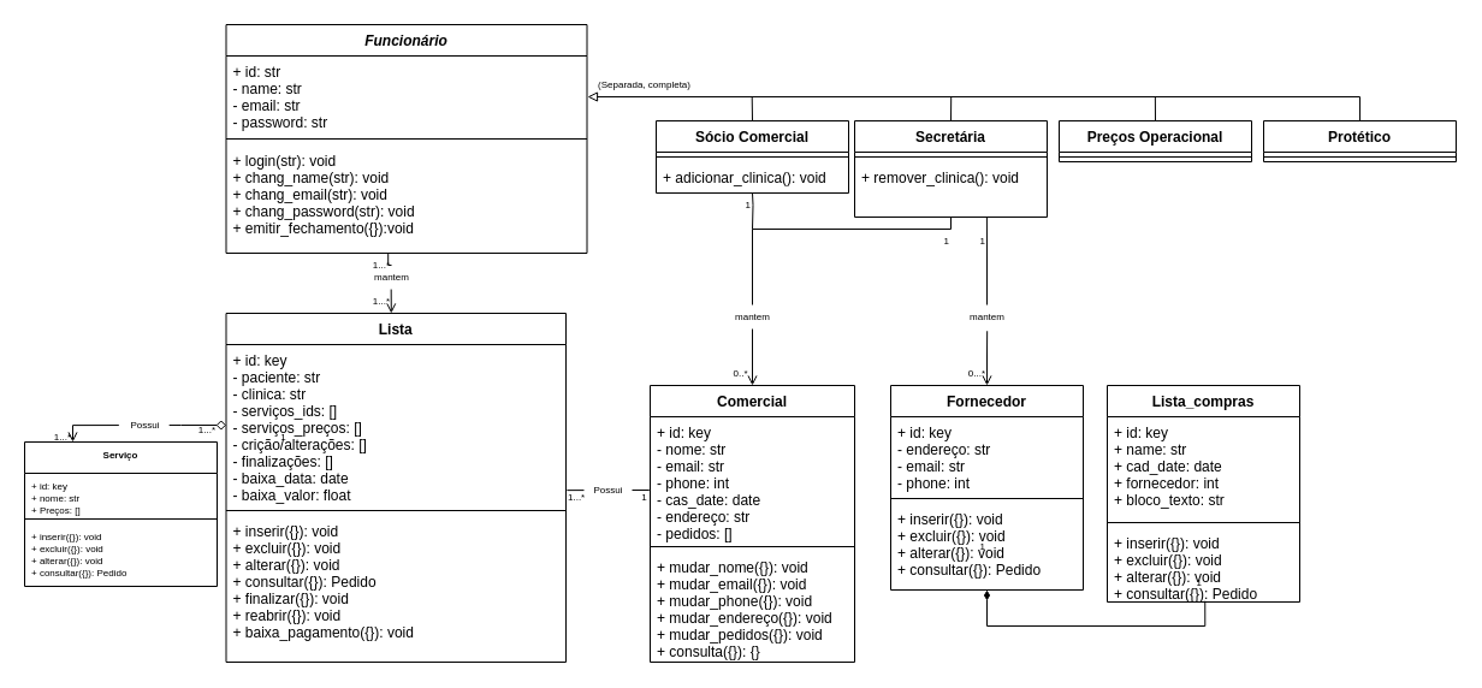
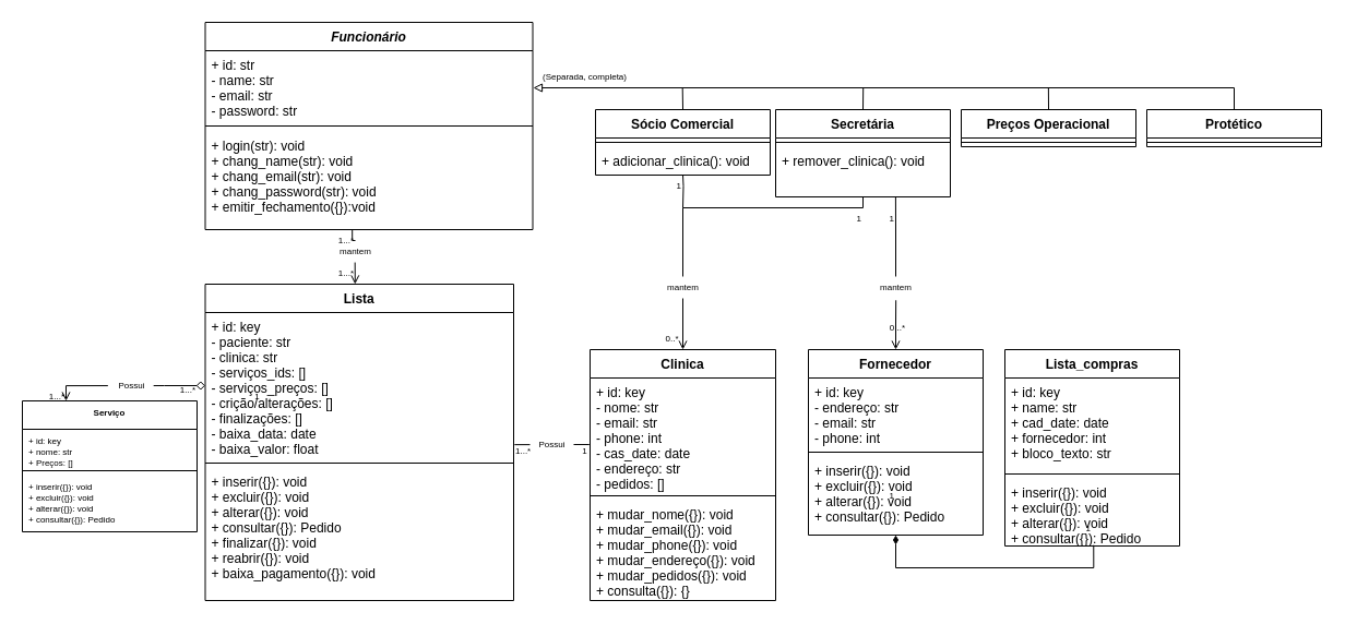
  <mxCell id="0" />
  <mxCell id="1" parent="0" />
  <mxCell id="2" value="1" style="text;html=1;align=right;verticalAlign=middle;resizable=0;points=[];autosize=1;strokeColor=none;fillColor=none;fontSize=8;" vertex="1" parent="1"><mxGeometry x="800" y="190" width="20" height="20" as="geometry" /></mxCell>
  <mxCell id="3" value="1" style="text;html=1;align=right;verticalAlign=middle;resizable=0;points=[];autosize=1;strokeColor=none;fillColor=none;fontSize=8;" vertex="1" parent="1"><mxGeometry x="770" y="190" width="20" height="20" as="geometry" /></mxCell>
  <mxCell id="4" value="1...*" style="text;html=1;align=right;verticalAlign=middle;resizable=0;points=[];autosize=1;strokeColor=none;fillColor=none;fontSize=8;" vertex="1" parent="1"><mxGeometry x="295" y="240" width="30" height="20" as="geometry" /></mxCell>
  <mxCell id="5" value="1" style="text;html=1;align=center;verticalAlign=middle;resizable=0;points=[];autosize=1;strokeColor=none;fillColor=none;fontSize=8;" vertex="1" parent="1"><mxGeometry x="525" y="403" width="20" height="20" as="geometry" /></mxCell>
  <mxCell id="6" value="Funcionário" style="swimlane;fontStyle=3;align=center;verticalAlign=top;childLayout=stackLayout;horizontal=1;startSize=26;horizontalStack=0;resizeParent=1;resizeParentMax=0;resizeLast=0;collapsible=1;marginBottom=0;" parent="1" vertex="1"><mxGeometry x="187.5" y="20" width="300" height="190" as="geometry" /></mxCell>
  <mxCell id="7" value="+ id: str&#10;- name: str&#10;- email: str&#10;- password: str " style="text;strokeColor=none;fillColor=none;align=left;verticalAlign=top;spacingLeft=4;spacingRight=4;overflow=hidden;rotatable=0;points=[[0,0.5],[1,0.5]];portConstraint=eastwest;" parent="6" vertex="1"><mxGeometry y="26" width="300" height="64" as="geometry" /></mxCell>
  <mxCell id="8" value="" style="line;strokeWidth=1;fillColor=none;align=left;verticalAlign=middle;spacingTop=-1;spacingLeft=3;spacingRight=3;rotatable=0;labelPosition=right;points=[];portConstraint=eastwest;" parent="6" vertex="1"><mxGeometry y="90" width="300" height="10" as="geometry" /></mxCell>
  <mxCell id="9" value="+ login(str): void&#10;+ chang_name(str): void&#10;+ chang_email(str): void&#10;+ chang_password(str): void&#10;+ emitir_fechamento({}):void" style="text;strokeColor=none;fillColor=none;align=left;verticalAlign=top;spacingLeft=4;spacingRight=4;overflow=hidden;rotatable=0;points=[[0,0.5],[1,0.5]];portConstraint=eastwest;" parent="6" vertex="1"><mxGeometry y="100" width="300" height="90" as="geometry" /></mxCell>
  <mxCell id="10" style="edgeStyle=orthogonalEdgeStyle;rounded=0;orthogonalLoop=1;jettySize=auto;html=1;exitX=0.5;exitY=0;exitDx=0;exitDy=0;labelBackgroundColor=#FFFFFF;fontSize=8;startArrow=none;startFill=0;endArrow=none;endFill=0;strokeColor=#030303;" edge="1" parent="1" source="11"><mxGeometry relative="1" as="geometry"><mxPoint x="624.69" y="80" as="targetPoint" /></mxGeometry></mxCell>
  <mxCell id="11" value="Sócio Comercial" style="swimlane;fontStyle=1;align=center;verticalAlign=top;childLayout=stackLayout;horizontal=1;startSize=26;horizontalStack=0;resizeParent=1;resizeParentMax=0;resizeLast=0;collapsible=1;marginBottom=0;" vertex="1" parent="1"><mxGeometry x="545" y="100" width="160" height="60" as="geometry" /></mxCell>
  <mxCell id="12" value="" style="line;strokeWidth=1;fillColor=none;align=left;verticalAlign=middle;spacingTop=-1;spacingLeft=3;spacingRight=3;rotatable=0;labelPosition=right;points=[];portConstraint=eastwest;" vertex="1" parent="11"><mxGeometry y="26" width="160" height="8" as="geometry" /></mxCell>
  <mxCell id="13" value="+ adicionar_clinica(): void" style="text;strokeColor=none;fillColor=none;align=left;verticalAlign=top;spacingLeft=4;spacingRight=4;overflow=hidden;rotatable=0;points=[[0,0.5],[1,0.5]];portConstraint=eastwest;" vertex="1" parent="11"><mxGeometry y="34" width="160" height="26" as="geometry" /></mxCell>
  <mxCell id="14" style="edgeStyle=orthogonalEdgeStyle;rounded=0;orthogonalLoop=1;jettySize=auto;html=1;exitX=0.5;exitY=0;exitDx=0;exitDy=0;labelBackgroundColor=#FFFFFF;fontSize=8;startArrow=none;startFill=0;endArrow=none;endFill=0;strokeColor=#030303;" edge="1" parent="1" source="15"><mxGeometry relative="1" as="geometry"><mxPoint x="959.862" y="80" as="targetPoint" /></mxGeometry></mxCell>
  <mxCell id="15" value="Preços Operacional" style="swimlane;fontStyle=1;align=center;verticalAlign=top;childLayout=stackLayout;horizontal=1;startSize=26;horizontalStack=0;resizeParent=1;resizeParentMax=0;resizeLast=0;collapsible=1;marginBottom=0;" vertex="1" parent="1"><mxGeometry x="880" y="100" width="160" height="34" as="geometry" /></mxCell>
  <mxCell id="16" value="" style="line;strokeWidth=1;fillColor=none;align=left;verticalAlign=middle;spacingTop=-1;spacingLeft=3;spacingRight=3;rotatable=0;labelPosition=right;points=[];portConstraint=eastwest;" vertex="1" parent="15"><mxGeometry y="26" width="160" height="8" as="geometry" /></mxCell>
  <mxCell id="17" style="edgeStyle=orthogonalEdgeStyle;rounded=0;orthogonalLoop=1;jettySize=auto;html=1;exitX=0.5;exitY=1;exitDx=0;exitDy=0;labelBackgroundColor=#FFFFFF;fontSize=8;startArrow=none;startFill=0;endArrow=open;endFill=0;strokeColor=#030303;" edge="1" parent="1" source="62" target="26"><mxGeometry relative="1" as="geometry"><Array as="points" /></mxGeometry></mxCell>
  <mxCell id="18" style="edgeStyle=orthogonalEdgeStyle;rounded=0;orthogonalLoop=1;jettySize=auto;html=1;exitX=0.5;exitY=0;exitDx=0;exitDy=0;labelBackgroundColor=#FFFFFF;fontSize=8;startArrow=none;startFill=0;endArrow=none;endFill=0;strokeColor=#030303;" edge="1" parent="1" source="19"><mxGeometry relative="1" as="geometry"><mxPoint x="790.207" y="80" as="targetPoint" /></mxGeometry></mxCell>
  <mxCell id="19" value="Secretária" style="swimlane;fontStyle=1;align=center;verticalAlign=top;childLayout=stackLayout;horizontal=1;startSize=26;horizontalStack=0;resizeParent=1;resizeParentMax=0;resizeLast=0;collapsible=1;marginBottom=0;" vertex="1" parent="1"><mxGeometry x="710" y="100" width="160" height="80" as="geometry" /></mxCell>
  <mxCell id="20" value="" style="line;strokeWidth=1;fillColor=none;align=left;verticalAlign=middle;spacingTop=-1;spacingLeft=3;spacingRight=3;rotatable=0;labelPosition=right;points=[];portConstraint=eastwest;" vertex="1" parent="19"><mxGeometry y="26" width="160" height="8" as="geometry" /></mxCell>
  <mxCell id="21" value="+ remover_clinica(): void&#10;" style="text;strokeColor=none;fillColor=none;align=left;verticalAlign=top;spacingLeft=4;spacingRight=4;overflow=hidden;rotatable=0;points=[[0,0.5],[1,0.5]];portConstraint=eastwest;" vertex="1" parent="19"><mxGeometry y="34" width="160" height="46" as="geometry" /></mxCell>
  <mxCell id="22" style="edgeStyle=orthogonalEdgeStyle;rounded=0;orthogonalLoop=1;jettySize=auto;html=1;exitX=0.5;exitY=0;exitDx=0;exitDy=0;labelBackgroundColor=#FFFFFF;fontSize=8;startArrow=none;startFill=0;endArrow=block;endFill=0;strokeColor=#030303;" edge="1" parent="1" source="23"><mxGeometry relative="1" as="geometry"><mxPoint x="488" y="80" as="targetPoint" /><Array as="points"><mxPoint x="1130" y="80" /><mxPoint x="488" y="80" /></Array></mxGeometry></mxCell>
  <mxCell id="23" value="Protético" style="swimlane;fontStyle=1;align=center;verticalAlign=top;childLayout=stackLayout;horizontal=1;startSize=26;horizontalStack=0;resizeParent=1;resizeParentMax=0;resizeLast=0;collapsible=1;marginBottom=0;" vertex="1" parent="1"><mxGeometry x="1050" y="100" width="160" height="34" as="geometry" /></mxCell>
  <mxCell id="24" value="" style="line;strokeWidth=1;fillColor=none;align=left;verticalAlign=middle;spacingTop=-1;spacingLeft=3;spacingRight=3;rotatable=0;labelPosition=right;points=[];portConstraint=eastwest;" vertex="1" parent="23"><mxGeometry y="26" width="160" height="8" as="geometry" /></mxCell>
  <mxCell id="25" style="edgeStyle=orthogonalEdgeStyle;rounded=0;orthogonalLoop=1;jettySize=auto;html=1;labelBackgroundColor=#FFFFFF;fontSize=8;startArrow=none;startFill=0;endArrow=none;endFill=0;strokeColor=#030303;" edge="1" parent="1" target="11"><mxGeometry relative="1" as="geometry"><mxPoint x="625" y="190" as="sourcePoint" /></mxGeometry></mxCell>
- <mxCell id="26" value="Comercial" style="swimlane;fontStyle=1;align=center;verticalAlign=top;childLayout=stackLayout;horizontal=1;startSize=26;horizontalStack=0;resizeParent=1;resizeParentMax=0;resizeLast=0;collapsible=1;marginBottom=0;" vertex="1" parent="1"><mxGeometry x="540" y="320" width="170" height="230" as="geometry" /></mxCell>
+ <mxCell id="26" value="Clinica" style="swimlane;fontStyle=1;align=center;verticalAlign=top;childLayout=stackLayout;horizontal=1;startSize=26;horizontalStack=0;resizeParent=1;resizeParentMax=0;resizeLast=0;collapsible=1;marginBottom=0;" vertex="1" parent="1"><mxGeometry x="540" y="320" width="170" height="230" as="geometry" /></mxCell>
  <mxCell id="27" value="+ id: key&#10;- nome: str&#10;- email: str&#10;- phone: int&#10;- cas_date: date&#10;- endereço: str &#10;- pedidos: []" style="text;strokeColor=none;fillColor=none;align=left;verticalAlign=top;spacingLeft=4;spacingRight=4;overflow=hidden;rotatable=0;points=[[0,0.5],[1,0.5]];portConstraint=eastwest;" vertex="1" parent="26"><mxGeometry y="26" width="170" height="104" as="geometry" /></mxCell>
  <mxCell id="28" value="" style="line;strokeWidth=1;fillColor=none;align=left;verticalAlign=middle;spacingTop=-1;spacingLeft=3;spacingRight=3;rotatable=0;labelPosition=right;points=[];portConstraint=eastwest;" vertex="1" parent="26"><mxGeometry y="130" width="170" height="8" as="geometry" /></mxCell>
  <mxCell id="29" value="+ mudar_nome({}): void&#10;+ mudar_email({}): void&#10;+ mudar_phone({}): void&#10;+ mudar_endereço({}): void&#10;+ mudar_pedidos({}): void&#10;+ consulta({}): {}" style="text;strokeColor=none;fillColor=none;align=left;verticalAlign=top;spacingLeft=4;spacingRight=4;overflow=hidden;rotatable=0;points=[[0,0.5],[1,0.5]];portConstraint=eastwest;" vertex="1" parent="26"><mxGeometry y="138" width="170" height="92" as="geometry" /></mxCell>
  <mxCell id="30" style="edgeStyle=orthogonalEdgeStyle;rounded=0;orthogonalLoop=1;jettySize=auto;html=1;exitX=0.5;exitY=0;exitDx=0;exitDy=0;labelBackgroundColor=#FFFFFF;fontSize=8;startArrow=none;startFill=0;endArrow=none;endFill=0;strokeColor=#030303;entryX=0.449;entryY=1.006;entryDx=0;entryDy=0;entryPerimeter=0;" edge="1" parent="1" source="49" target="9"><mxGeometry relative="1" as="geometry"><mxPoint x="325" y="310" as="targetPoint" /></mxGeometry></mxCell>
  <mxCell id="31" style="edgeStyle=orthogonalEdgeStyle;rounded=0;orthogonalLoop=1;jettySize=auto;html=1;exitX=1;exitY=0.5;exitDx=0;exitDy=0;entryX=-0.004;entryY=0.582;entryDx=0;entryDy=0;labelBackgroundColor=#FFFFFF;fontSize=8;startArrow=none;startFill=0;endArrow=none;endFill=0;strokeColor=#030303;entryPerimeter=0;" edge="1" parent="1" source="60" target="27"><mxGeometry relative="1" as="geometry" /></mxCell>
  <mxCell id="32" value="Lista" style="swimlane;fontStyle=1;align=center;verticalAlign=top;childLayout=stackLayout;horizontal=1;startSize=26;horizontalStack=0;resizeParent=1;resizeParentMax=0;resizeLast=0;collapsible=1;marginBottom=0;" vertex="1" parent="1"><mxGeometry x="187.5" y="260" width="282.5" height="290" as="geometry" /></mxCell>
  <mxCell id="33" value="+ id: key&#10;- paciente: str&#10;- clinica: str&#10;- serviços_ids: []&#10;- serviços_preços: []&#10;- crição/alterações: []&#10;- finalizações: []&#10;- baixa_data: date&#10;- baixa_valor: float" style="text;strokeColor=none;fillColor=none;align=left;verticalAlign=top;spacingLeft=4;spacingRight=4;overflow=hidden;rotatable=0;points=[[0,0.5],[1,0.5]];portConstraint=eastwest;" vertex="1" parent="32"><mxGeometry y="26" width="282.5" height="134" as="geometry" /></mxCell>
  <mxCell id="34" value="" style="line;strokeWidth=1;fillColor=none;align=left;verticalAlign=middle;spacingTop=-1;spacingLeft=3;spacingRight=3;rotatable=0;labelPosition=right;points=[];portConstraint=eastwest;" vertex="1" parent="32"><mxGeometry y="160" width="282.5" height="8" as="geometry" /></mxCell>
  <mxCell id="35" value="+ inserir({}): void&#10;+ excluir({}): void&#10;+ alterar({}): void&#10;+ consultar({}): Pedido&#10;+ finalizar({}): void&#10;+ reabrir({}): void&#10;+ baixa_pagamento({}): void" style="text;strokeColor=none;fillColor=none;align=left;verticalAlign=top;spacingLeft=4;spacingRight=4;overflow=hidden;rotatable=0;points=[[0,0.5],[1,0.5]];portConstraint=eastwest;" vertex="1" parent="32"><mxGeometry y="168" width="282.5" height="122" as="geometry" /></mxCell>
  <mxCell id="36" style="edgeStyle=orthogonalEdgeStyle;rounded=0;orthogonalLoop=1;jettySize=auto;html=1;exitX=0.5;exitY=0;exitDx=0;exitDy=0;labelBackgroundColor=#FFFFFF;fontSize=8;startArrow=none;startFill=0;endArrow=none;endFill=0;strokeColor=#030303;entryX=0.687;entryY=1.009;entryDx=0;entryDy=0;entryPerimeter=0;" edge="1" parent="1" source="68" target="21"><mxGeometry relative="1" as="geometry"><mxPoint x="820" y="170" as="targetPoint" /></mxGeometry></mxCell>
  <mxCell id="37" style="edgeStyle=orthogonalEdgeStyle;rounded=0;orthogonalLoop=1;jettySize=auto;html=1;exitX=0.5;exitY=0;exitDx=0;exitDy=0;entryX=0.504;entryY=1.088;entryDx=0;entryDy=0;entryPerimeter=0;labelBackgroundColor=#FFFFFF;fontSize=8;startArrow=open;startFill=0;endArrow=none;endFill=0;strokeColor=#030303;" edge="1" parent="1" source="38" target="68"><mxGeometry relative="1" as="geometry" /></mxCell>
  <mxCell id="38" value="Fornecedor" style="swimlane;fontStyle=1;align=center;verticalAlign=top;childLayout=stackLayout;horizontal=1;startSize=26;horizontalStack=0;resizeParent=1;resizeParentMax=0;resizeLast=0;collapsible=1;marginBottom=0;" vertex="1" parent="1"><mxGeometry x="740" y="320" width="160" height="170" as="geometry" /></mxCell>
  <mxCell id="39" value="+ id: key &#10;- endereço: str&#10;- email: str&#10;- phone: int" style="text;strokeColor=none;fillColor=none;align=left;verticalAlign=top;spacingLeft=4;spacingRight=4;overflow=hidden;rotatable=0;points=[[0,0.5],[1,0.5]];portConstraint=eastwest;" vertex="1" parent="38"><mxGeometry y="26" width="160" height="64" as="geometry" /></mxCell>
  <mxCell id="40" value="" style="line;strokeWidth=1;fillColor=none;align=left;verticalAlign=middle;spacingTop=-1;spacingLeft=3;spacingRight=3;rotatable=0;labelPosition=right;points=[];portConstraint=eastwest;" vertex="1" parent="38"><mxGeometry y="90" width="160" height="8" as="geometry" /></mxCell>
  <mxCell id="41" value="+ inserir({}): void&#10;+ excluir({}): void&#10;+ alterar({}): void&#10;+ consultar({}): Pedido" style="text;strokeColor=none;fillColor=none;align=left;verticalAlign=top;spacingLeft=4;spacingRight=4;overflow=hidden;rotatable=0;points=[[0,0.5],[1,0.5]];portConstraint=eastwest;" vertex="1" parent="38"><mxGeometry y="98" width="160" height="72" as="geometry" /></mxCell>
  <mxCell id="42" value="Lista_compras" style="swimlane;fontStyle=1;align=center;verticalAlign=top;childLayout=stackLayout;horizontal=1;startSize=26;horizontalStack=0;resizeParent=1;resizeParentMax=0;resizeLast=0;collapsible=1;marginBottom=0;" vertex="1" parent="1"><mxGeometry x="920" y="320" width="160" height="180" as="geometry" /></mxCell>
  <mxCell id="43" value="+ id: key&#10;+ name: str&#10;+ cad_date: date&#10;+ fornecedor: int&#10;+ bloco_texto: str" style="text;strokeColor=none;fillColor=none;align=left;verticalAlign=top;spacingLeft=4;spacingRight=4;overflow=hidden;rotatable=0;points=[[0,0.5],[1,0.5]];portConstraint=eastwest;" vertex="1" parent="42"><mxGeometry y="26" width="160" height="84" as="geometry" /></mxCell>
  <mxCell id="44" value="" style="line;strokeWidth=1;fillColor=none;align=left;verticalAlign=middle;spacingTop=-1;spacingLeft=3;spacingRight=3;rotatable=0;labelPosition=right;points=[];portConstraint=eastwest;" vertex="1" parent="42"><mxGeometry y="110" width="160" height="8" as="geometry" /></mxCell>
  <mxCell id="45" value="+ inserir({}): void&#10;+ excluir({}): void&#10;+ alterar({}): void&#10;+ consultar({}): Pedido" style="text;strokeColor=none;fillColor=none;align=left;verticalAlign=top;spacingLeft=4;spacingRight=4;overflow=hidden;rotatable=0;points=[[0,0.5],[1,0.5]];portConstraint=eastwest;" vertex="1" parent="42"><mxGeometry y="118" width="160" height="62" as="geometry" /></mxCell>
  <mxCell id="46" value="1" style="text;html=1;align=center;verticalAlign=middle;resizable=0;points=[];autosize=1;strokeColor=none;fillColor=none;fontSize=8;" vertex="1" parent="1"><mxGeometry x="225" y="353" width="20" height="20" as="geometry" /></mxCell>
  <mxCell id="47" value="(Separada, completa)" style="text;html=1;align=center;verticalAlign=middle;resizable=0;points=[];autosize=1;strokeColor=none;fillColor=none;fontSize=8;" vertex="1" parent="1"><mxGeometry x="490" y="60" width="90" height="20" as="geometry" /></mxCell>
  <mxCell id="48" value="1...*" style="text;html=1;align=left;verticalAlign=middle;resizable=0;points=[];autosize=1;strokeColor=none;fillColor=none;fontSize=8;strokeWidth=0;" vertex="1" parent="1"><mxGeometry x="470" y="403" width="30" height="20" as="geometry" /></mxCell>
  <mxCell id="49" value="mantem" style="text;html=1;align=center;verticalAlign=middle;resizable=0;points=[];autosize=1;strokeColor=none;fillColor=none;fontSize=8;horizontal=1;spacing=0;" vertex="1" parent="1"><mxGeometry x="305" y="220" width="40" height="20" as="geometry" /></mxCell>
  <mxCell id="50" value="" style="edgeStyle=orthogonalEdgeStyle;rounded=0;orthogonalLoop=1;jettySize=auto;html=1;exitX=0.486;exitY=0;exitDx=0;exitDy=0;labelBackgroundColor=#FFFFFF;fontSize=8;startArrow=open;startFill=0;endArrow=none;endFill=0;strokeColor=#030303;entryX=0.492;entryY=1.003;entryDx=0;entryDy=0;entryPerimeter=0;exitPerimeter=0;" edge="1" parent="1" source="32" target="49"><mxGeometry relative="1" as="geometry"><mxPoint x="265.46" y="240.12" as="targetPoint" /><mxPoint x="267.5" y="260" as="sourcePoint" /></mxGeometry></mxCell>
  <mxCell id="51" value="1...*" style="text;html=1;align=right;verticalAlign=middle;resizable=0;points=[];autosize=1;strokeColor=none;fillColor=none;fontSize=8;" vertex="1" parent="1"><mxGeometry x="295" y="210" width="30" height="20" as="geometry" /></mxCell>
  <mxCell id="52" value="" style="edgeStyle=orthogonalEdgeStyle;rounded=0;orthogonalLoop=1;jettySize=auto;html=1;labelBackgroundColor=#FFFFFF;fontSize=8;startArrow=diamond;startFill=0;endArrow=none;endFill=0;strokeColor=#030303;exitX=0;exitY=0.5;exitDx=0;exitDy=0;entryX=1.004;entryY=0.502;entryDx=0;entryDy=0;entryPerimeter=0;" edge="1" parent="1" source="33" target="59"><mxGeometry relative="1" as="geometry"><mxPoint x="210" y="330" as="targetPoint" /><mxPoint x="405" y="353" as="sourcePoint" /><Array as="points"><mxPoint x="150" y="353" /></Array></mxGeometry></mxCell>
  <mxCell id="53" value="1...*" style="text;html=1;align=right;verticalAlign=middle;resizable=0;points=[];autosize=1;strokeColor=none;fillColor=none;fontSize=8;" vertex="1" parent="1"><mxGeometry x="30" y="353" width="30" height="20" as="geometry" /></mxCell>
  <mxCell id="54" style="edgeStyle=orthogonalEdgeStyle;rounded=0;orthogonalLoop=1;jettySize=auto;html=1;labelBackgroundColor=#FFFFFF;fontSize=8;startArrow=none;startFill=1;endArrow=open;endFill=0;strokeColor=#030303;exitX=-0.041;exitY=0.503;exitDx=0;exitDy=0;exitPerimeter=0;entryX=0.25;entryY=0;entryDx=0;entryDy=0;" edge="1" parent="1" source="59" target="55"><mxGeometry relative="1" as="geometry"><mxPoint x="-30" y="360" as="targetPoint" /><mxPoint x="5" y="256" as="sourcePoint" /><Array as="points"><mxPoint x="60" y="353" /></Array></mxGeometry></mxCell>
  <mxCell id="55" value="Serviço" style="swimlane;fontStyle=1;align=center;verticalAlign=top;childLayout=stackLayout;horizontal=1;startSize=26;horizontalStack=0;resizeParent=1;resizeParentMax=0;resizeLast=0;collapsible=1;marginBottom=0;fontSize=8;" vertex="1" parent="1"><mxGeometry x="20" y="367" width="160" height="120" as="geometry" /></mxCell>
  <mxCell id="56" value="+ id: key&#10;+ nome: str&#10;+ Preços: [] &#10;" style="text;strokeColor=none;fillColor=none;align=left;verticalAlign=top;spacingLeft=4;spacingRight=4;overflow=hidden;rotatable=0;points=[[0,0.5],[1,0.5]];portConstraint=eastwest;fontSize=8;" vertex="1" parent="55"><mxGeometry y="26" width="160" height="34" as="geometry" /></mxCell>
  <mxCell id="57" value="" style="line;strokeWidth=1;fillColor=none;align=left;verticalAlign=middle;spacingTop=-1;spacingLeft=3;spacingRight=3;rotatable=0;labelPosition=right;points=[];portConstraint=eastwest;fontSize=8;" vertex="1" parent="55"><mxGeometry y="60" width="160" height="8" as="geometry" /></mxCell>
  <mxCell id="58" value="+ inserir({}): void&#10;+ excluir({}): void&#10;+ alterar({}): void&#10;+ consultar({}): Pedido" style="text;strokeColor=none;fillColor=none;align=left;verticalAlign=top;spacingLeft=4;spacingRight=4;overflow=hidden;rotatable=0;points=[[0,0.5],[1,0.5]];portConstraint=eastwest;fontSize=8;" vertex="1" parent="55"><mxGeometry y="68" width="160" height="52" as="geometry" /></mxCell>
  <mxCell id="59" value="Possui" style="text;html=1;align=center;verticalAlign=middle;resizable=0;points=[];autosize=1;strokeColor=none;fillColor=none;fontSize=8;horizontal=1;spacing=0;" vertex="1" parent="1"><mxGeometry x="100" y="343" width="40" height="20" as="geometry" /></mxCell>
  <mxCell id="60" value="Possui" style="text;html=1;align=center;verticalAlign=middle;resizable=0;points=[];autosize=1;strokeColor=none;fillColor=none;fontSize=8;horizontal=1;spacing=0;" vertex="1" parent="1"><mxGeometry x="485" y="397" width="40" height="20" as="geometry" /></mxCell>
  <mxCell id="61" value="" style="edgeStyle=orthogonalEdgeStyle;rounded=0;orthogonalLoop=1;jettySize=auto;html=1;exitX=1.003;exitY=0.904;exitDx=0;exitDy=0;entryX=0.001;entryY=0.538;entryDx=0;entryDy=0;labelBackgroundColor=#FFFFFF;fontSize=8;startArrow=none;startFill=0;endArrow=none;endFill=0;strokeColor=#030303;entryPerimeter=0;exitPerimeter=0;" edge="1" parent="1" source="33" target="60"><mxGeometry relative="1" as="geometry"><mxPoint x="405" y="357" as="sourcePoint" /><mxPoint x="480.16" y="356.572" as="targetPoint" /></mxGeometry></mxCell>
  <mxCell id="62" value="mantem" style="text;html=1;align=center;verticalAlign=middle;resizable=0;points=[];autosize=1;strokeColor=none;fillColor=none;fontSize=8;" vertex="1" parent="1"><mxGeometry x="605" y="253" width="40" height="20" as="geometry" /></mxCell>
  <mxCell id="63" value="" style="edgeStyle=orthogonalEdgeStyle;rounded=0;orthogonalLoop=1;jettySize=auto;html=1;labelBackgroundColor=#FFFFFF;fontSize=8;startArrow=none;startFill=0;endArrow=none;endFill=0;strokeColor=#030303;" edge="1" parent="1" source="21" target="62"><mxGeometry relative="1" as="geometry"><mxPoint x="790" y="170" as="sourcePoint" /><mxPoint x="625.034" y="330" as="targetPoint" /><Array as="points"><mxPoint x="790" y="190" /><mxPoint x="625" y="190" /></Array></mxGeometry></mxCell>
  <mxCell id="64" value="1...*" style="text;html=1;align=right;verticalAlign=middle;resizable=0;points=[];autosize=1;strokeColor=none;fillColor=none;fontSize=8;" vertex="1" parent="1"><mxGeometry x="150" y="347" width="30" height="20" as="geometry" /></mxCell>
  <mxCell id="65" value="1" style="text;html=1;align=right;verticalAlign=middle;resizable=0;points=[];autosize=1;strokeColor=none;fillColor=none;fontSize=8;" vertex="1" parent="1"><mxGeometry x="605" y="160" width="20" height="20" as="geometry" /></mxCell>
  <mxCell id="66" value="0..*" style="text;html=1;align=center;verticalAlign=middle;resizable=0;points=[];autosize=1;strokeColor=none;fillColor=none;fontSize=8;" vertex="1" parent="1"><mxGeometry x="600" y="300" width="30" height="20" as="geometry" /></mxCell>
- <mxCell id="67" value="0...*" style="text;html=1;align=right;verticalAlign=middle;resizable=0;points=[];autosize=1;strokeColor=none;fillColor=none;fontSize=8;" vertex="1" parent="1"><mxGeometry x="790" y="300" width="30" height="20" as="geometry" /></mxCell>
+ <mxCell id="67" value="0...*" style="text;html=1;align=right;verticalAlign=middle;resizable=0;points=[];autosize=1;strokeColor=none;fillColor=none;fontSize=8;" vertex="1" parent="1"><mxGeometry x="800" y="290" width="30" height="20" as="geometry" /></mxCell>
  <mxCell id="68" value="mantem" style="text;html=1;align=center;verticalAlign=middle;resizable=0;points=[];autosize=1;strokeColor=none;fillColor=none;fontSize=8;" vertex="1" parent="1"><mxGeometry x="800" y="253" width="40" height="20" as="geometry" /></mxCell>
  <mxCell id="69" value="1" style="text;html=1;align=right;verticalAlign=middle;resizable=0;points=[];autosize=1;strokeColor=none;fillColor=none;fontSize=8;" vertex="1" parent="1"><mxGeometry x="800" y="444" width="20" height="20" as="geometry" /></mxCell>
  <mxCell id="70" style="edgeStyle=orthogonalEdgeStyle;rounded=0;orthogonalLoop=1;jettySize=auto;html=1;entryX=0.508;entryY=0.987;entryDx=0;entryDy=0;entryPerimeter=0;labelBackgroundColor=#FFFFFF;fontSize=8;startArrow=diamondThin;startFill=1;endArrow=none;endFill=0;strokeColor=#030303;exitX=0.5;exitY=1;exitDx=0;exitDy=0;" edge="1" parent="1" source="38" target="45"><mxGeometry relative="1" as="geometry"><mxPoint x="821" y="447" as="sourcePoint" /></mxGeometry></mxCell>
  <mxCell id="71" value="1" style="text;html=1;align=right;verticalAlign=middle;resizable=0;points=[];autosize=1;strokeColor=none;fillColor=none;fontSize=8;" vertex="1" parent="1"><mxGeometry x="980" y="474" width="20" height="20" as="geometry" /></mxCell>
